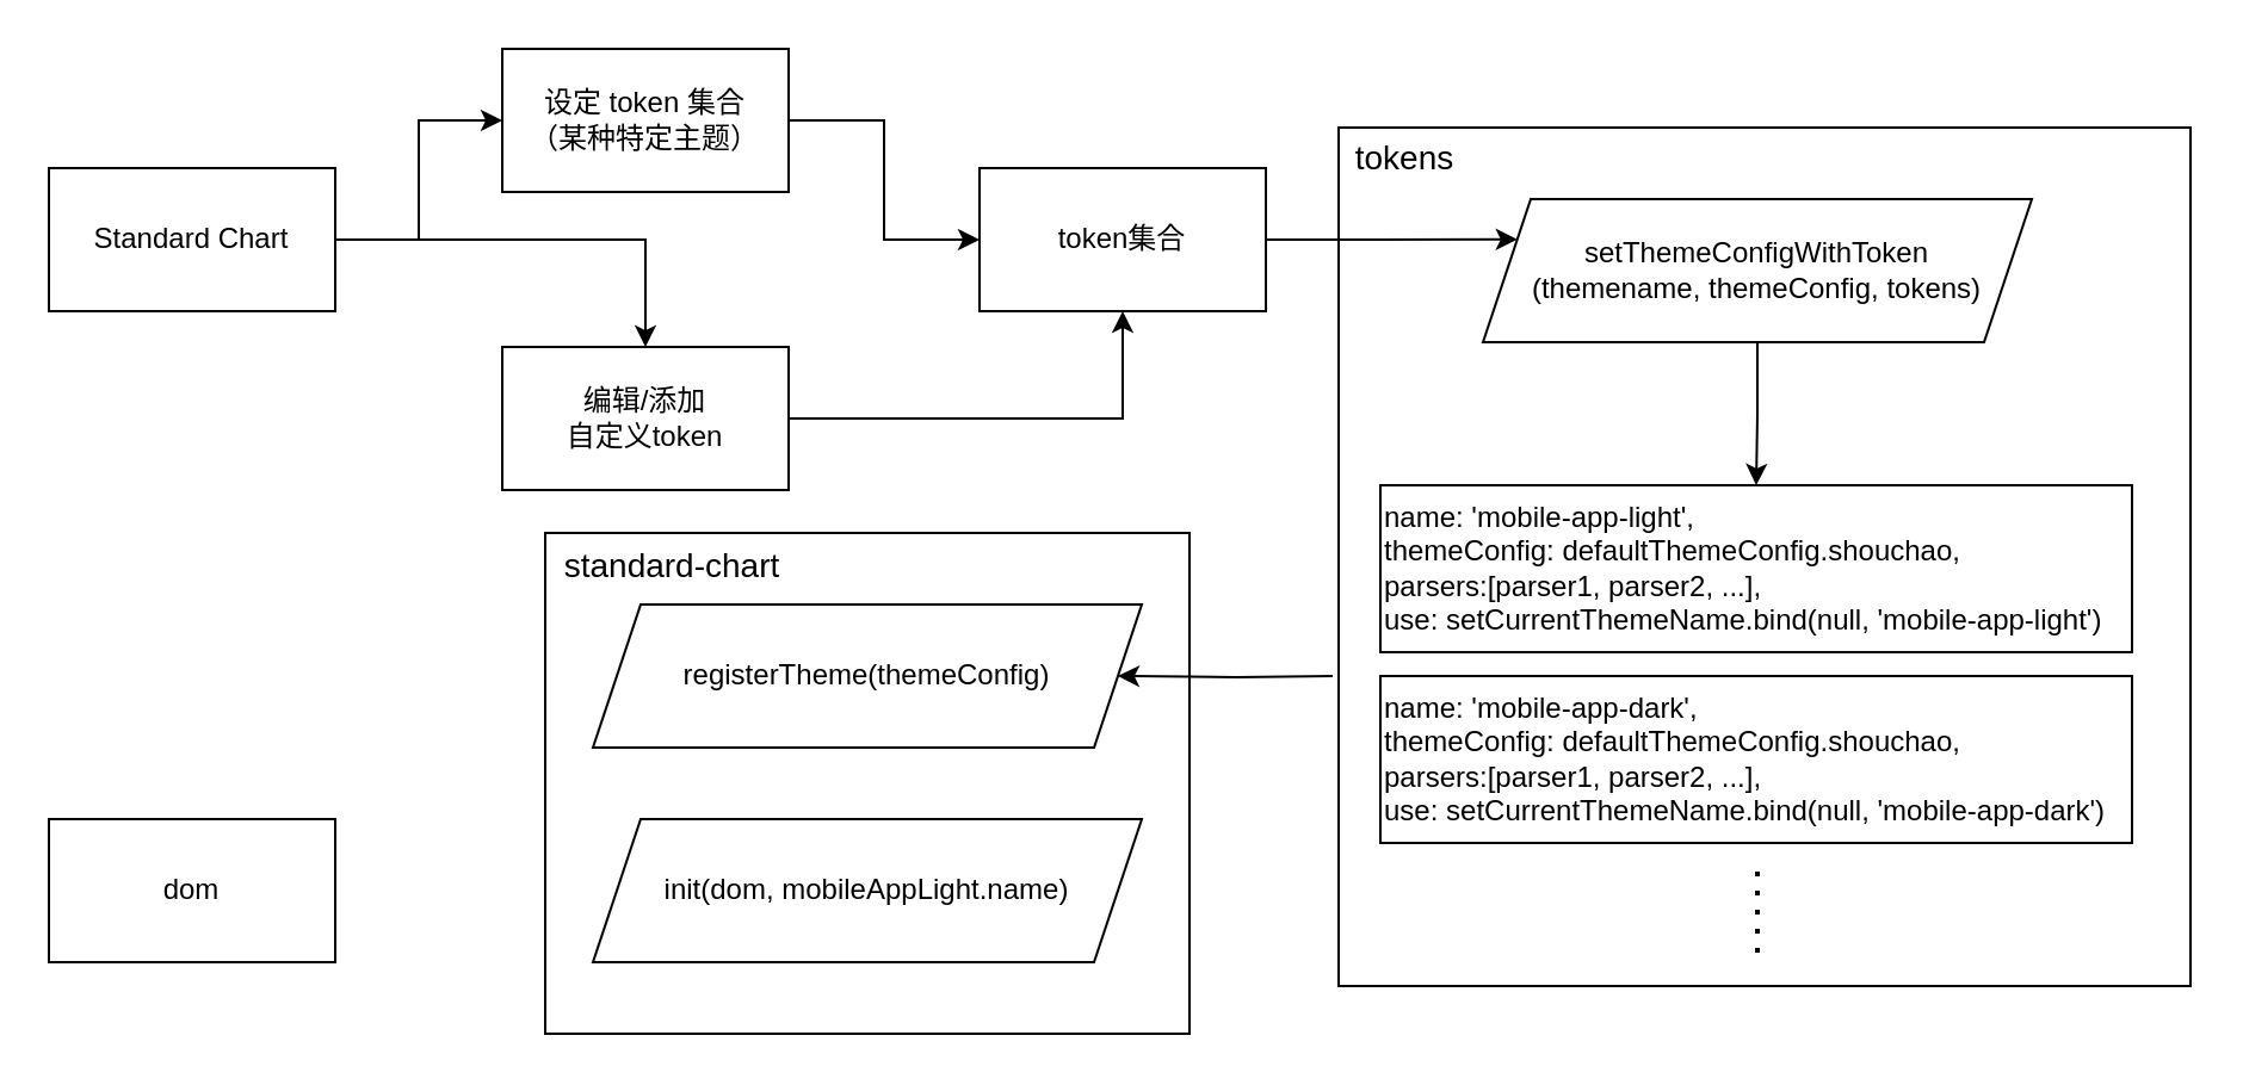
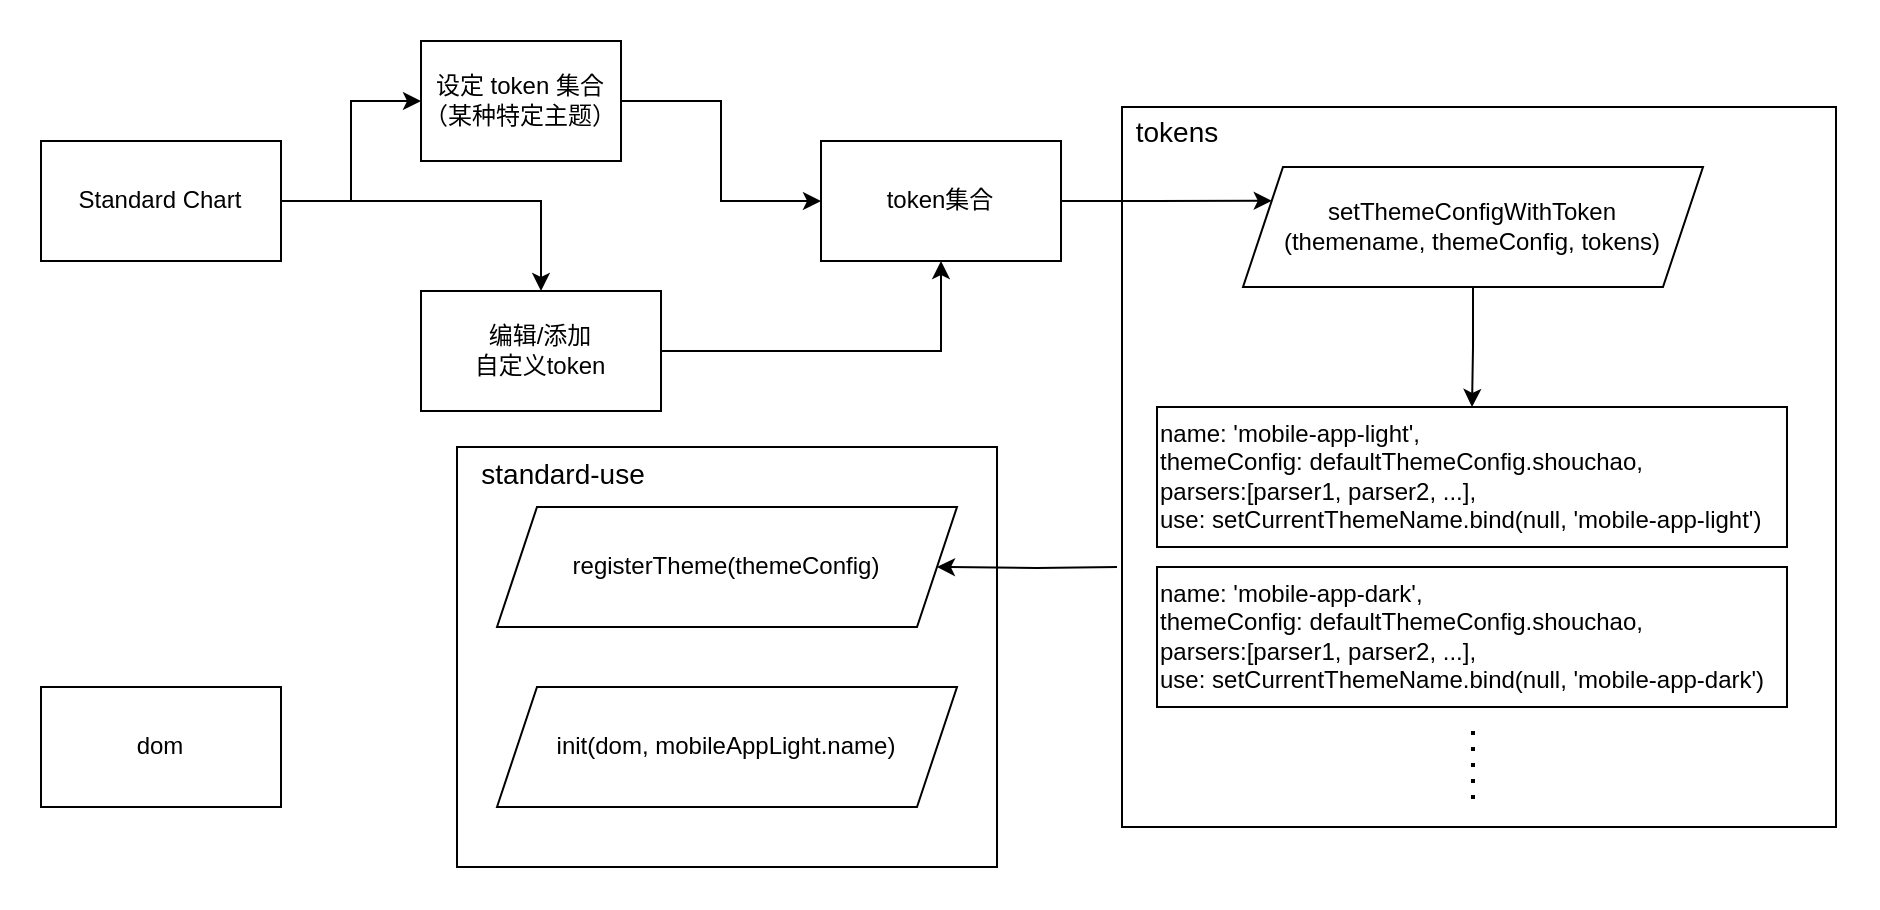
  <mxCell id="0" />
  <mxCell id="1" parent="0" />
  <mxCell id="2" value="" style="rounded=0;whiteSpace=wrap;html=1;" vertex="1" parent="1"><mxGeometry x="228" y="223" width="270" height="210" as="geometry" /></mxCell>
  <mxCell id="3" value="" style="edgeStyle=orthogonalEdgeStyle;rounded=0;orthogonalLoop=1;jettySize=auto;html=1;" edge="1" parent="1" target="20"><mxGeometry relative="1" as="geometry"><mxPoint x="558" y="283" as="sourcePoint" /></mxGeometry></mxCell>
  <mxCell id="4" value="" style="rounded=0;whiteSpace=wrap;html=1;" vertex="1" parent="1"><mxGeometry x="560.5" y="53" width="357" height="360" as="geometry" /></mxCell>
  <mxCell id="5" value="" style="edgeStyle=orthogonalEdgeStyle;rounded=0;orthogonalLoop=1;jettySize=auto;html=1;entryX=0;entryY=0.5;entryDx=0;entryDy=0;" edge="1" parent="1" source="6" target="13"><mxGeometry relative="1" as="geometry" /></mxCell>
- <mxCell id="6" value="设定 token 集合&lt;br&gt;（某种特定主题）" style="rounded=0;whiteSpace=wrap;html=1;" vertex="1" parent="1"><mxGeometry x="210" y="20" width="120" height="60" as="geometry" /></mxCell>
+ <mxCell id="6" value="设定 token 集合&lt;br&gt;（某种特定主题）" style="rounded=0;whiteSpace=wrap;html=1;" vertex="1" parent="1"><mxGeometry x="210" y="20" width="100" height="60" as="geometry" /></mxCell>
  <mxCell id="7" value="" style="edgeStyle=orthogonalEdgeStyle;rounded=0;orthogonalLoop=1;jettySize=auto;html=1;entryX=0;entryY=0.5;entryDx=0;entryDy=0;" edge="1" parent="1" source="9" target="6"><mxGeometry relative="1" as="geometry" /></mxCell>
  <mxCell id="8" value="" style="edgeStyle=orthogonalEdgeStyle;rounded=0;orthogonalLoop=1;jettySize=auto;html=1;" edge="1" parent="1" source="9" target="11"><mxGeometry relative="1" as="geometry" /></mxCell>
  <mxCell id="9" value="Standard Chart" style="rounded=0;whiteSpace=wrap;html=1;" vertex="1" parent="1"><mxGeometry x="20" y="70" width="120" height="60" as="geometry" /></mxCell>
  <mxCell id="10" value="" style="edgeStyle=orthogonalEdgeStyle;rounded=0;orthogonalLoop=1;jettySize=auto;html=1;" edge="1" parent="1" source="11" target="13"><mxGeometry relative="1" as="geometry" /></mxCell>
  <mxCell id="11" value="编辑/添加&lt;br&gt;自定义token" style="rounded=0;whiteSpace=wrap;html=1;" vertex="1" parent="1"><mxGeometry x="210" y="145" width="120" height="60" as="geometry" /></mxCell>
  <mxCell id="12" value="" style="edgeStyle=orthogonalEdgeStyle;rounded=0;orthogonalLoop=1;jettySize=auto;html=1;exitX=1;exitY=0.5;exitDx=0;exitDy=0;entryX=0;entryY=0.25;entryDx=0;entryDy=0;" edge="1" parent="1" source="13" target="15"><mxGeometry relative="1" as="geometry"><mxPoint x="556" y="113" as="sourcePoint" /></mxGeometry></mxCell>
  <mxCell id="13" value="token集合" style="rounded=0;whiteSpace=wrap;html=1;" vertex="1" parent="1"><mxGeometry x="410" y="70" width="120" height="60" as="geometry" /></mxCell>
  <mxCell id="14" value="" style="edgeStyle=orthogonalEdgeStyle;rounded=0;orthogonalLoop=1;jettySize=auto;html=1;" edge="1" parent="1" source="15" target="16"><mxGeometry relative="1" as="geometry" /></mxCell>
  <mxCell id="15" value="setThemeConfigWithToken&lt;br&gt;(themename, themeConfig, tokens)" style="shape=parallelogram;perimeter=parallelogramPerimeter;whiteSpace=wrap;html=1;fixedSize=1;" vertex="1" parent="1"><mxGeometry x="621" y="83" width="230" height="60" as="geometry" /></mxCell>
  <mxCell id="16" value="name: 'mobile-app-light',&lt;br&gt;themeConfig: defaultThemeConfig.shouchao,&lt;br&gt;parsers:[parser1, parser2, ...],&lt;br&gt;use: setCurrentThemeName.bind(null, 'mobile-app-light')" style="rounded=0;whiteSpace=wrap;html=1;align=left;" vertex="1" parent="1"><mxGeometry x="578" y="203" width="315" height="70" as="geometry" /></mxCell>
  <mxCell id="17" value="name: 'mobile-app-dark',&lt;br&gt;themeConfig: defaultThemeConfig.shouchao,&lt;br&gt;parsers:[parser1, parser2, ...],&lt;br&gt;use: setCurrentThemeName.bind(null, 'mobile-app-dark')" style="rounded=0;whiteSpace=wrap;html=1;align=left;" vertex="1" parent="1"><mxGeometry x="578" y="283" width="315" height="70" as="geometry" /></mxCell>
  <mxCell id="18" value="" style="endArrow=none;dashed=1;html=1;dashPattern=1 3;strokeWidth=2;rounded=0;" edge="1" parent="1"><mxGeometry width="50" height="50" relative="1" as="geometry"><mxPoint x="736" y="365" as="sourcePoint" /><mxPoint x="736" y="405" as="targetPoint" /></mxGeometry></mxCell>
  <mxCell id="19" value="&lt;span style=&quot;font-weight: normal;&quot;&gt;&lt;font style=&quot;font-size: 14px;&quot;&gt;tokens&lt;/font&gt;&lt;/span&gt;" style="text;strokeColor=none;fillColor=none;html=1;fontSize=24;fontStyle=1;verticalAlign=middle;align=center;" vertex="1" parent="1"><mxGeometry x="538" y="43" width="100" height="40" as="geometry" /></mxCell>
  <mxCell id="20" value="registerTheme(themeConfig&lt;span style=&quot;background-color: initial;&quot;&gt;)&lt;/span&gt;" style="shape=parallelogram;perimeter=parallelogramPerimeter;whiteSpace=wrap;html=1;fixedSize=1;" vertex="1" parent="1"><mxGeometry x="248" y="253" width="230" height="60" as="geometry" /></mxCell>
  <mxCell id="21" value="init(dom, mobileAppLight.name&lt;span style=&quot;background-color: initial;&quot;&gt;)&lt;/span&gt;" style="shape=parallelogram;perimeter=parallelogramPerimeter;whiteSpace=wrap;html=1;fixedSize=1;" vertex="1" parent="1"><mxGeometry x="248" y="343" width="230" height="60" as="geometry" /></mxCell>
  <mxCell id="22" value="dom" style="rounded=0;whiteSpace=wrap;html=1;" vertex="1" parent="1"><mxGeometry x="20" y="343" width="120" height="60" as="geometry" /></mxCell>
- <mxCell id="23" value="&lt;span style=&quot;font-weight: normal;&quot;&gt;&lt;font style=&quot;font-size: 14px;&quot;&gt;standard-chart&lt;/font&gt;&lt;/span&gt;" style="text;strokeColor=none;fillColor=none;html=1;fontSize=24;fontStyle=1;verticalAlign=middle;align=center;" vertex="1" parent="1"><mxGeometry x="231" y="214" width="100" height="40" as="geometry" /></mxCell>
+ <mxCell id="23" value="&lt;span style=&quot;font-weight: normal;&quot;&gt;&lt;font style=&quot;font-size: 14px;&quot;&gt;standard-use&lt;/font&gt;&lt;/span&gt;" style="text;strokeColor=none;fillColor=none;html=1;fontSize=24;fontStyle=1;verticalAlign=middle;align=center;" vertex="1" parent="1"><mxGeometry x="231" y="214" width="100" height="40" as="geometry" /></mxCell>
